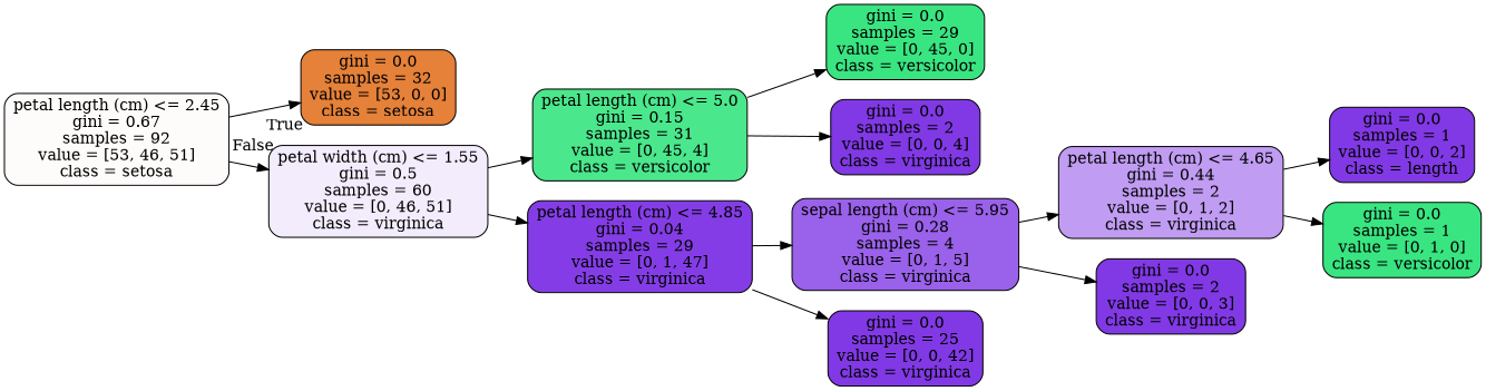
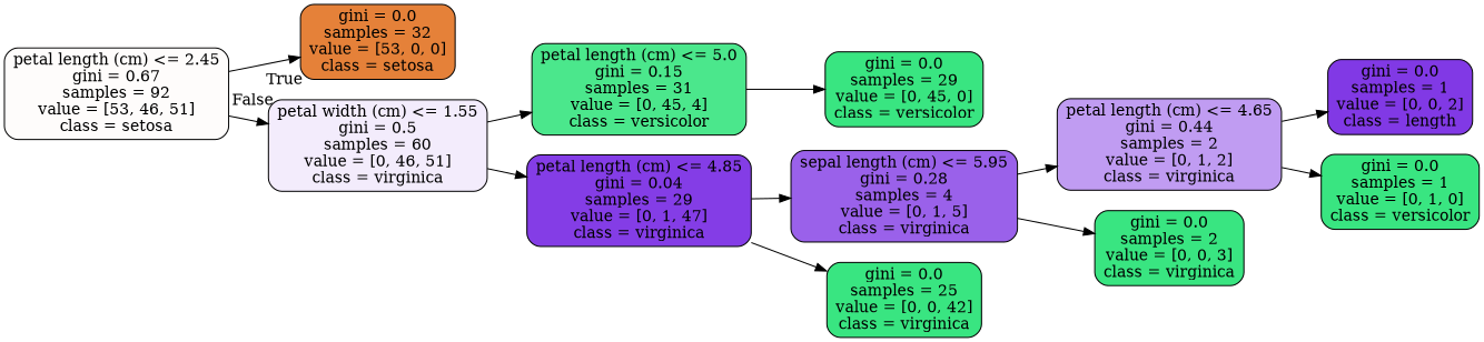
  digraph {
    fontname="DejaVu Serif"
    rankdir=LR
    node [color=black fillcolor="#8139e5" fontname="DejaVu Serif" shape=box style="filled, rounded"]
    edge [fontname="DejaVu Serif"]
    n1 [fillcolor="#fefcfb" label="petal length (cm) <= 2.45\ngini = 0.67\nsamples = 92\nvalue = [53, 46, 51]\nclass = setosa"]
    n2 [fillcolor="#e58139" label="gini = 0.0\nsamples = 32\nvalue = [53, 0, 0]\nclass = setosa"]
    n3 [fillcolor="#f3ecfc" label="petal width (cm) <= 1.55\ngini = 0.5\nsamples = 60\nvalue = [0, 46, 51]\nclass = virginica"]
    n4 [fillcolor="#4be78c" label="petal length (cm) <= 5.0\ngini = 0.15\nsamples = 31\nvalue = [0, 45, 4]\nclass = versicolor"]
    n5 [fillcolor="#843de6" label="petal length (cm) <= 4.85\ngini = 0.04\nsamples = 29\nvalue = [0, 1, 47]\nclass = virginica"]
    n6 [fillcolor="#39e581" label="gini = 0.0\nsamples = 29\nvalue = [0, 45, 0]\nclass = versicolor"]
-   n7 [label="gini = 0.0\nsamples = 2\nvalue = [0, 0, 4]\nclass = virginica"]
    n8 [fillcolor="#9a61ea" label="sepal length (cm) <= 5.95\ngini = 0.28\nsamples = 4\nvalue = [0, 1, 5]\nclass = virginica"]
-   n9 [label="gini = 0.0\nsamples = 25\nvalue = [0, 0, 42]\nclass = virginica"]
+   n9 [fillcolor="#39e581" label="gini = 0.0\nsamples = 25\nvalue = [0, 0, 42]\nclass = virginica"]
    n10 [fillcolor="#c09cf2" label="petal length (cm) <= 4.65\ngini = 0.44\nsamples = 2\nvalue = [0, 1, 2]\nclass = virginica"]
-   n11 [label="gini = 0.0\nsamples = 2\nvalue = [0, 0, 3]\nclass = virginica"]
+   n11 [fillcolor="#39e581" label="gini = 0.0\nsamples = 2\nvalue = [0, 0, 3]\nclass = virginica"]
    n12 [label="gini = 0.0\nsamples = 1\nvalue = [0, 0, 2]\nclass = length"]
    n13 [fillcolor="#39e581" label="gini = 0.0\nsamples = 1\nvalue = [0, 1, 0]\nclass = versicolor"]
    n1 -> n2 [headlabel=True labelangle=45 labeldistance=2.5]
    n1 -> n3 [headlabel=False labelangle=-45 labeldistance=2.5]
    n3 -> n4
    n3 -> n5
    n4 -> n6
-   n4 -> n7
    n5 -> n8
    n5 -> n9
    n8 -> n10
    n8 -> n11
    n10 -> n12
    n10 -> n13
  }
